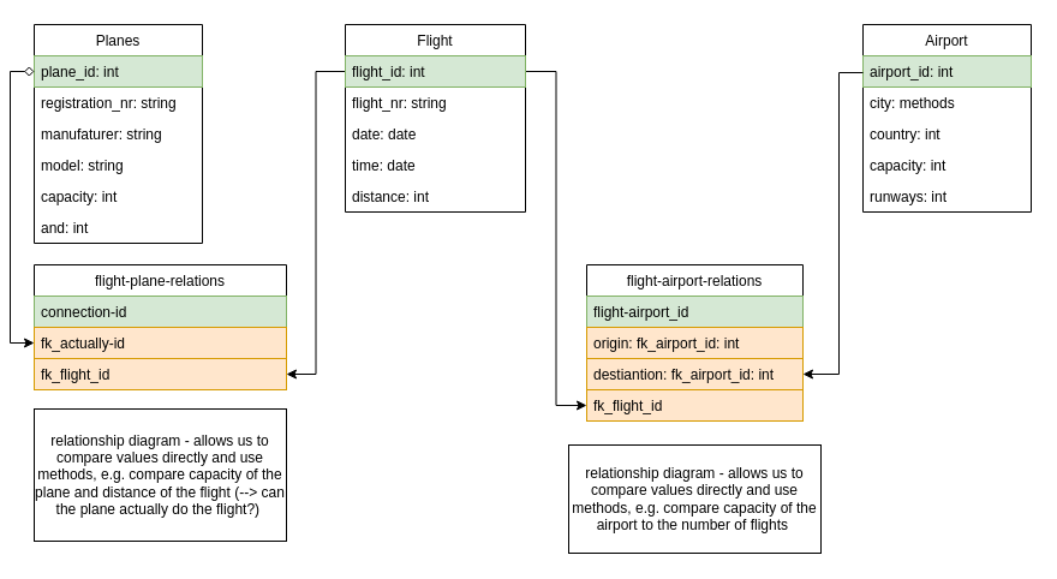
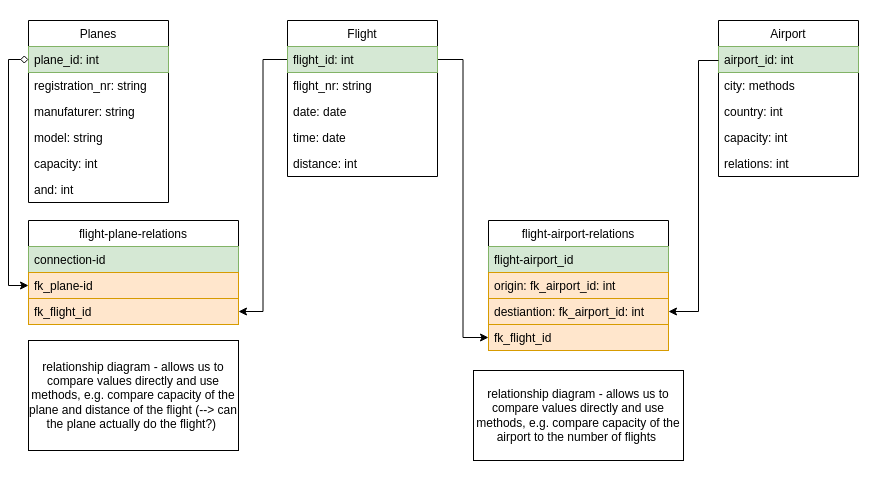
  <mxCell id="0" />
  <mxCell id="1" parent="0" />
  <mxCell id="2" value="Planes" style="swimlane;fontStyle=0;childLayout=stackLayout;horizontal=1;startSize=26;fillColor=none;horizontalStack=0;resizeParent=1;resizeParentMax=0;resizeLast=0;collapsible=1;marginBottom=0;" parent="1" vertex="1"><mxGeometry x="20" y="20" width="140" height="182" as="geometry" /></mxCell>
  <mxCell id="3" value="plane_id: int" style="text;strokeColor=#82b366;fillColor=#d5e8d4;align=left;verticalAlign=top;spacingLeft=4;spacingRight=4;overflow=hidden;rotatable=0;points=[[0,0.5],[1,0.5]];portConstraint=eastwest;" parent="2" vertex="1"><mxGeometry y="26" width="140" height="26" as="geometry" /></mxCell>
  <mxCell id="4" value="registration_nr: string" style="text;strokeColor=none;fillColor=none;align=left;verticalAlign=top;spacingLeft=4;spacingRight=4;overflow=hidden;rotatable=0;points=[[0,0.5],[1,0.5]];portConstraint=eastwest;" parent="2" vertex="1"><mxGeometry y="52" width="140" height="26" as="geometry" /></mxCell>
  <mxCell id="5" value="manufaturer: string" style="text;strokeColor=none;fillColor=none;align=left;verticalAlign=top;spacingLeft=4;spacingRight=4;overflow=hidden;rotatable=0;points=[[0,0.5],[1,0.5]];portConstraint=eastwest;" parent="2" vertex="1"><mxGeometry y="78" width="140" height="26" as="geometry" /></mxCell>
  <mxCell id="6" value="model: string" style="text;strokeColor=none;fillColor=none;align=left;verticalAlign=top;spacingLeft=4;spacingRight=4;overflow=hidden;rotatable=0;points=[[0,0.5],[1,0.5]];portConstraint=eastwest;" parent="2" vertex="1"><mxGeometry y="104" width="140" height="26" as="geometry" /></mxCell>
  <mxCell id="7" value="capacity: int&#10;" style="text;strokeColor=none;fillColor=none;align=left;verticalAlign=top;spacingLeft=4;spacingRight=4;overflow=hidden;rotatable=0;points=[[0,0.5],[1,0.5]];portConstraint=eastwest;" parent="2" vertex="1"><mxGeometry y="130" width="140" height="26" as="geometry" /></mxCell>
  <mxCell id="8" value="and: int" style="text;strokeColor=none;fillColor=none;align=left;verticalAlign=top;spacingLeft=4;spacingRight=4;overflow=hidden;rotatable=0;points=[[0,0.5],[1,0.5]];portConstraint=eastwest;" parent="2" vertex="1"><mxGeometry y="156" width="140" height="26" as="geometry" /></mxCell>
  <mxCell id="9" style="edgeStyle=orthogonalEdgeStyle;rounded=0;orthogonalLoop=1;jettySize=auto;html=1;entryX=0;entryY=0.5;entryDx=0;entryDy=0;startArrow=classic;startFill=1;endArrow=diamond;endFill=0;" edge="1" parent="1" source="19" target="3"><mxGeometry relative="1" as="geometry" /></mxCell>
  <mxCell id="10" style="edgeStyle=orthogonalEdgeStyle;rounded=0;orthogonalLoop=1;jettySize=auto;html=1;entryX=0;entryY=0.5;entryDx=0;entryDy=0;startArrow=classic;startFill=1;endArrow=none;endFill=0;" edge="1" parent="1" source="20" target="29"><mxGeometry relative="1" as="geometry" /></mxCell>
  <mxCell id="11" value="Airport" style="swimlane;fontStyle=0;childLayout=stackLayout;horizontal=1;startSize=26;fillColor=none;horizontalStack=0;resizeParent=1;resizeParentMax=0;resizeLast=0;collapsible=1;marginBottom=0;" parent="1" vertex="1"><mxGeometry x="710" y="20" width="140" height="156" as="geometry" /></mxCell>
  <mxCell id="12" value="airport_id: int" style="text;strokeColor=#82b366;fillColor=#d5e8d4;align=left;verticalAlign=top;spacingLeft=4;spacingRight=4;overflow=hidden;rotatable=0;points=[[0,0.5],[1,0.5]];portConstraint=eastwest;" parent="11" vertex="1"><mxGeometry y="26" width="140" height="26" as="geometry" /></mxCell>
  <mxCell id="13" value="city: methods" style="text;strokeColor=none;fillColor=none;align=left;verticalAlign=top;spacingLeft=4;spacingRight=4;overflow=hidden;rotatable=0;points=[[0,0.5],[1,0.5]];portConstraint=eastwest;" parent="11" vertex="1"><mxGeometry y="52" width="140" height="26" as="geometry" /></mxCell>
  <mxCell id="14" value="country: int" style="text;strokeColor=none;fillColor=none;align=left;verticalAlign=top;spacingLeft=4;spacingRight=4;overflow=hidden;rotatable=0;points=[[0,0.5],[1,0.5]];portConstraint=eastwest;" parent="11" vertex="1"><mxGeometry y="78" width="140" height="26" as="geometry" /></mxCell>
  <mxCell id="15" value="capacity: int" style="text;strokeColor=none;fillColor=none;align=left;verticalAlign=top;spacingLeft=4;spacingRight=4;overflow=hidden;rotatable=0;points=[[0,0.5],[1,0.5]];portConstraint=eastwest;" vertex="1" parent="11"><mxGeometry y="104" width="140" height="26" as="geometry" /></mxCell>
- <mxCell id="16" value="runways: int" style="text;strokeColor=none;fillColor=none;align=left;verticalAlign=top;spacingLeft=4;spacingRight=4;overflow=hidden;rotatable=0;points=[[0,0.5],[1,0.5]];portConstraint=eastwest;" vertex="1" parent="11"><mxGeometry y="130" width="140" height="26" as="geometry" /></mxCell>
+ <mxCell id="16" value="relations: int" style="text;strokeColor=none;fillColor=none;align=left;verticalAlign=top;spacingLeft=4;spacingRight=4;overflow=hidden;rotatable=0;points=[[0,0.5],[1,0.5]];portConstraint=eastwest;" vertex="1" parent="11"><mxGeometry y="130" width="140" height="26" as="geometry" /></mxCell>
  <mxCell id="17" value="flight-plane-relations" style="swimlane;fontStyle=0;childLayout=stackLayout;horizontal=1;startSize=26;fillColor=none;horizontalStack=0;resizeParent=1;resizeParentMax=0;resizeLast=0;collapsible=1;marginBottom=0;" parent="1" vertex="1"><mxGeometry x="20" y="220" width="210" height="104" as="geometry" /></mxCell>
  <mxCell id="18" value="connection-id" style="text;strokeColor=#82b366;fillColor=#d5e8d4;align=left;verticalAlign=top;spacingLeft=4;spacingRight=4;overflow=hidden;rotatable=0;points=[[0,0.5],[1,0.5]];portConstraint=eastwest;" parent="17" vertex="1"><mxGeometry y="26" width="210" height="26" as="geometry" /></mxCell>
- <mxCell id="19" value="fk_actually-id" style="text;strokeColor=#d79b00;fillColor=#ffe6cc;align=left;verticalAlign=top;spacingLeft=4;spacingRight=4;overflow=hidden;rotatable=0;points=[[0,0.5],[1,0.5]];portConstraint=eastwest;" parent="17" vertex="1"><mxGeometry y="52" width="210" height="26" as="geometry" /></mxCell>
+ <mxCell id="19" value="fk_plane-id" style="text;strokeColor=#d79b00;fillColor=#ffe6cc;align=left;verticalAlign=top;spacingLeft=4;spacingRight=4;overflow=hidden;rotatable=0;points=[[0,0.5],[1,0.5]];portConstraint=eastwest;" parent="17" vertex="1"><mxGeometry y="52" width="210" height="26" as="geometry" /></mxCell>
  <mxCell id="20" value="fk_flight_id" style="text;strokeColor=#d79b00;fillColor=#ffe6cc;align=left;verticalAlign=top;spacingLeft=4;spacingRight=4;overflow=hidden;rotatable=0;points=[[0,0.5],[1,0.5]];portConstraint=eastwest;" parent="17" vertex="1"><mxGeometry y="78" width="210" height="26" as="geometry" /></mxCell>
  <mxCell id="21" value="flight-airport-relations" style="swimlane;fontStyle=0;childLayout=stackLayout;horizontal=1;startSize=26;fillColor=none;horizontalStack=0;resizeParent=1;resizeParentMax=0;resizeLast=0;collapsible=1;marginBottom=0;" vertex="1" parent="1"><mxGeometry x="480" y="220" width="180" height="130" as="geometry" /></mxCell>
  <mxCell id="22" value="flight-airport_id" style="text;strokeColor=#82b366;fillColor=#d5e8d4;align=left;verticalAlign=top;spacingLeft=4;spacingRight=4;overflow=hidden;rotatable=0;points=[[0,0.5],[1,0.5]];portConstraint=eastwest;" vertex="1" parent="21"><mxGeometry y="26" width="180" height="26" as="geometry" /></mxCell>
  <mxCell id="23" value="origin: fk_airport_id: int" style="text;strokeColor=#d79b00;fillColor=#ffe6cc;align=left;verticalAlign=top;spacingLeft=4;spacingRight=4;overflow=hidden;rotatable=0;points=[[0,0.5],[1,0.5]];portConstraint=eastwest;" vertex="1" parent="21"><mxGeometry y="52" width="180" height="26" as="geometry" /></mxCell>
  <mxCell id="24" value="destiantion: fk_airport_id: int" style="text;strokeColor=#d79b00;fillColor=#ffe6cc;align=left;verticalAlign=top;spacingLeft=4;spacingRight=4;overflow=hidden;rotatable=0;points=[[0,0.5],[1,0.5]];portConstraint=eastwest;" vertex="1" parent="21"><mxGeometry y="78" width="180" height="26" as="geometry" /></mxCell>
  <mxCell id="25" value="fk_flight_id" style="text;strokeColor=#d79b00;fillColor=#ffe6cc;align=left;verticalAlign=top;spacingLeft=4;spacingRight=4;overflow=hidden;rotatable=0;points=[[0,0.5],[1,0.5]];portConstraint=eastwest;" vertex="1" parent="21"><mxGeometry y="104" width="180" height="26" as="geometry" /></mxCell>
  <mxCell id="26" style="edgeStyle=orthogonalEdgeStyle;rounded=0;orthogonalLoop=1;jettySize=auto;html=1;entryX=1;entryY=0.5;entryDx=0;entryDy=0;startArrow=classic;startFill=1;endArrow=none;endFill=0;" edge="1" parent="1" source="25" target="29"><mxGeometry relative="1" as="geometry" /></mxCell>
  <mxCell id="27" style="edgeStyle=orthogonalEdgeStyle;rounded=0;orthogonalLoop=1;jettySize=auto;html=1;startArrow=classic;startFill=1;endArrow=none;endFill=0;" edge="1" parent="1" source="24"><mxGeometry relative="1" as="geometry"><mxPoint x="710" y="60" as="targetPoint" /><Array as="points"><mxPoint x="690" y="311" /><mxPoint x="690" y="60" /></Array></mxGeometry></mxCell>
  <mxCell id="28" value="Flight" style="swimlane;fontStyle=0;childLayout=stackLayout;horizontal=1;startSize=26;fillColor=none;horizontalStack=0;resizeParent=1;resizeParentMax=0;resizeLast=0;collapsible=1;marginBottom=0;" parent="1" vertex="1"><mxGeometry x="279" y="20" width="150" height="156" as="geometry" /></mxCell>
  <mxCell id="29" value="flight_id: int" style="text;strokeColor=#82b366;fillColor=#d5e8d4;align=left;verticalAlign=top;spacingLeft=4;spacingRight=4;overflow=hidden;rotatable=0;points=[[0,0.5],[1,0.5]];portConstraint=eastwest;" parent="28" vertex="1"><mxGeometry y="26" width="150" height="26" as="geometry" /></mxCell>
  <mxCell id="30" value="flight_nr: string" style="text;strokeColor=none;fillColor=none;align=left;verticalAlign=top;spacingLeft=4;spacingRight=4;overflow=hidden;rotatable=0;points=[[0,0.5],[1,0.5]];portConstraint=eastwest;" parent="28" vertex="1"><mxGeometry y="52" width="150" height="26" as="geometry" /></mxCell>
  <mxCell id="31" value="date: date" style="text;strokeColor=none;fillColor=none;align=left;verticalAlign=top;spacingLeft=4;spacingRight=4;overflow=hidden;rotatable=0;points=[[0,0.5],[1,0.5]];portConstraint=eastwest;" parent="28" vertex="1"><mxGeometry y="78" width="150" height="26" as="geometry" /></mxCell>
  <mxCell id="32" value="time: date" style="text;strokeColor=none;fillColor=none;align=left;verticalAlign=top;spacingLeft=4;spacingRight=4;overflow=hidden;rotatable=0;points=[[0,0.5],[1,0.5]];portConstraint=eastwest;" parent="28" vertex="1"><mxGeometry y="104" width="150" height="26" as="geometry" /></mxCell>
  <mxCell id="33" value="distance: int" style="text;strokeColor=none;fillColor=none;align=left;verticalAlign=top;spacingLeft=4;spacingRight=4;overflow=hidden;rotatable=0;points=[[0,0.5],[1,0.5]];portConstraint=eastwest;" parent="28" vertex="1"><mxGeometry y="130" width="150" height="26" as="geometry" /></mxCell>
  <mxCell id="34" value="relationship diagram - allows us to compare values directly and use methods, e.g. compare capacity of the plane and distance of the flight (--&amp;gt; can the plane actually do the flight?)&amp;nbsp;" style="rounded=0;whiteSpace=wrap;html=1;" vertex="1" parent="1"><mxGeometry x="20" y="340" width="210" height="110" as="geometry" /></mxCell>
  <mxCell id="35" value="relationship diagram - allows us to compare values directly and use methods, e.g. compare capacity of the airport to the number of flights&amp;nbsp;" style="rounded=0;whiteSpace=wrap;html=1;" vertex="1" parent="1"><mxGeometry x="465" y="370" width="210" height="90" as="geometry" /></mxCell>
